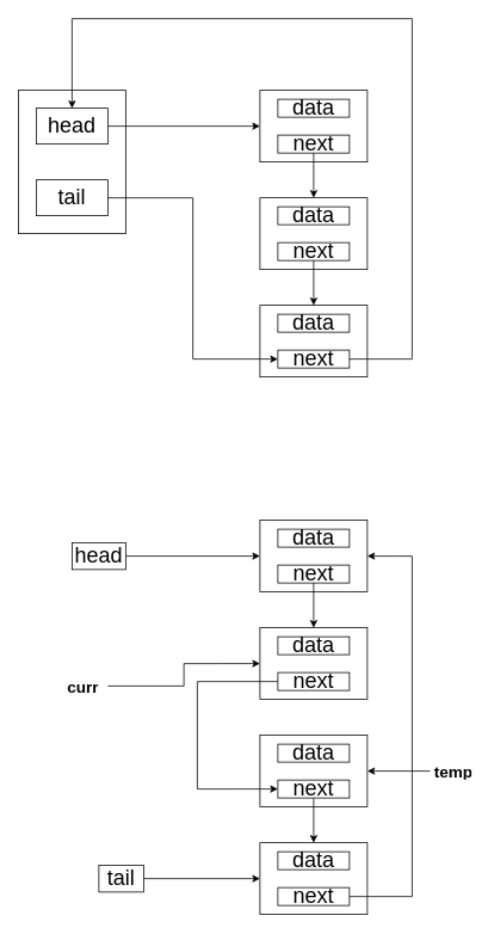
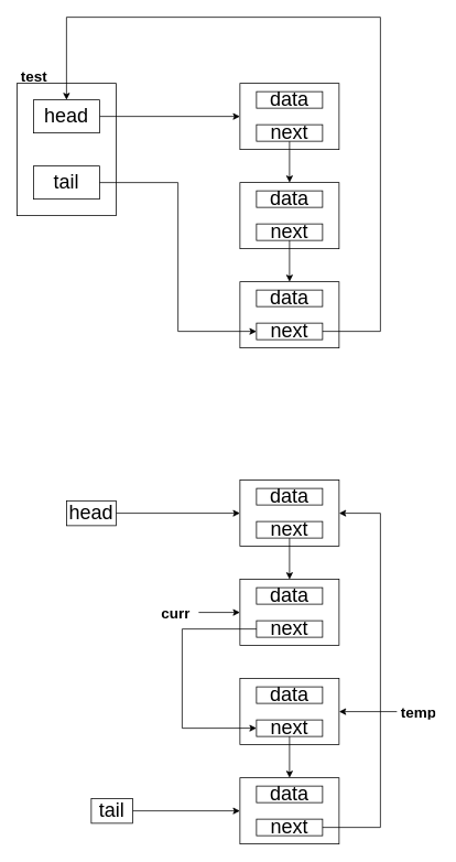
  <mxCell id="0" />
  <mxCell id="1" parent="0" />
  <mxCell id="2" value="" style="rounded=0;whiteSpace=wrap;html=1;fontSize=24;" vertex="1" parent="1"><mxGeometry x="290" y="100" width="120" height="80" as="geometry" /></mxCell>
  <mxCell id="3" value="data" style="rounded=0;whiteSpace=wrap;html=1;fontSize=24;" vertex="1" parent="1"><mxGeometry x="310" y="110" width="80" height="20" as="geometry" /></mxCell>
  <mxCell id="4" style="edgeStyle=orthogonalEdgeStyle;rounded=0;orthogonalLoop=1;jettySize=auto;html=1;entryX=0.5;entryY=0;entryDx=0;entryDy=0;fontSize=18;" edge="1" parent="1" source="5" target="6"><mxGeometry relative="1" as="geometry" /></mxCell>
  <mxCell id="5" value="next" style="rounded=0;whiteSpace=wrap;html=1;fontSize=24;" vertex="1" parent="1"><mxGeometry x="310" y="150" width="80" height="20" as="geometry" /></mxCell>
  <mxCell id="6" value="" style="rounded=0;whiteSpace=wrap;html=1;fontSize=24;" vertex="1" parent="1"><mxGeometry x="290" y="220" width="120" height="80" as="geometry" /></mxCell>
  <mxCell id="7" value="data" style="rounded=0;whiteSpace=wrap;html=1;fontSize=24;" vertex="1" parent="1"><mxGeometry x="310" y="230" width="80" height="20" as="geometry" /></mxCell>
  <mxCell id="8" value="next" style="rounded=0;whiteSpace=wrap;html=1;fontSize=24;" vertex="1" parent="1"><mxGeometry x="310" y="270" width="80" height="20" as="geometry" /></mxCell>
  <mxCell id="9" value="" style="rounded=0;whiteSpace=wrap;html=1;fontSize=24;" vertex="1" parent="1"><mxGeometry x="290" y="340" width="120" height="80" as="geometry" /></mxCell>
  <mxCell id="10" value="data" style="rounded=0;whiteSpace=wrap;html=1;fontSize=24;" vertex="1" parent="1"><mxGeometry x="310" y="350" width="80" height="20" as="geometry" /></mxCell>
  <mxCell id="11" value="next" style="rounded=0;whiteSpace=wrap;html=1;fontSize=24;" vertex="1" parent="1"><mxGeometry x="310" y="390" width="80" height="20" as="geometry" /></mxCell>
  <mxCell id="12" value="" style="rounded=0;whiteSpace=wrap;html=1;fontSize=24;" vertex="1" parent="1"><mxGeometry x="20" y="100" width="120" height="160" as="geometry" /></mxCell>
  <mxCell id="13" style="edgeStyle=orthogonalEdgeStyle;rounded=0;orthogonalLoop=1;jettySize=auto;html=1;entryX=0;entryY=0.5;entryDx=0;entryDy=0;fontSize=24;" edge="1" parent="1" source="14" target="2"><mxGeometry relative="1" as="geometry" /></mxCell>
  <mxCell id="14" value="head" style="rounded=0;whiteSpace=wrap;html=1;fontSize=24;" vertex="1" parent="1"><mxGeometry x="40" y="120" width="80" height="40" as="geometry" /></mxCell>
  <mxCell id="15" value="tail" style="rounded=0;whiteSpace=wrap;html=1;fontSize=24;" vertex="1" parent="1"><mxGeometry x="40" y="200" width="80" height="40" as="geometry" /></mxCell>
+ <mxCell id="16" value="&lt;h1 style=&quot;font-size: 18px;&quot;&gt;test&lt;/h1&gt;" style="text;html=1;strokeColor=none;fillColor=none;spacing=5;spacingTop=-20;whiteSpace=wrap;overflow=hidden;rounded=0;fontSize=18;" vertex="1" parent="1"><mxGeometry x="20" y="80" width="60" height="20" as="geometry" /></mxCell>
  <mxCell id="17" style="edgeStyle=orthogonalEdgeStyle;rounded=0;orthogonalLoop=1;jettySize=auto;html=1;entryX=0.5;entryY=0;entryDx=0;entryDy=0;fontSize=18;" edge="1" parent="1" source="8" target="9"><mxGeometry relative="1" as="geometry" /></mxCell>
  <mxCell id="18" style="edgeStyle=orthogonalEdgeStyle;rounded=0;orthogonalLoop=1;jettySize=auto;html=1;entryX=0;entryY=0.5;entryDx=0;entryDy=0;fontSize=24;" edge="1" parent="1" source="15" target="11"><mxGeometry relative="1" as="geometry" /></mxCell>
  <mxCell id="19" style="edgeStyle=orthogonalEdgeStyle;rounded=0;orthogonalLoop=1;jettySize=auto;html=1;exitX=1;exitY=0.5;exitDx=0;exitDy=0;fontSize=24;entryX=0.5;entryY=0;entryDx=0;entryDy=0;" edge="1" parent="1" source="11" target="14"><mxGeometry relative="1" as="geometry"><mxPoint x="90" as="targetPoint" y="20" /><Array as="points"><mxPoint x="460" y="400" /><mxPoint x="460" y="20" /><mxPoint x="80" y="20" /></Array></mxGeometry></mxCell>
  <mxCell id="20" value="" style="rounded=0;whiteSpace=wrap;html=1;fontSize=24;" vertex="1" parent="1"><mxGeometry x="290" y="579.97" width="120" height="80" as="geometry" /></mxCell>
  <mxCell id="21" value="data" style="rounded=0;whiteSpace=wrap;html=1;fontSize=24;" vertex="1" parent="1"><mxGeometry x="310" y="589.97" width="80" height="20" as="geometry" /></mxCell>
  <mxCell id="22" style="edgeStyle=orthogonalEdgeStyle;rounded=0;orthogonalLoop=1;jettySize=auto;html=1;entryX=0.5;entryY=0;entryDx=0;entryDy=0;fontSize=18;" edge="1" parent="1" source="23" target="24"><mxGeometry relative="1" as="geometry" /></mxCell>
  <mxCell id="23" value="next" style="rounded=0;whiteSpace=wrap;html=1;fontSize=24;" vertex="1" parent="1"><mxGeometry x="310" y="629.97" width="80" height="20" as="geometry" /></mxCell>
  <mxCell id="24" value="" style="rounded=0;whiteSpace=wrap;html=1;fontSize=24;" vertex="1" parent="1"><mxGeometry x="290" y="699.97" width="120" height="80" as="geometry" /></mxCell>
  <mxCell id="25" value="data" style="rounded=0;whiteSpace=wrap;html=1;fontSize=24;" vertex="1" parent="1"><mxGeometry x="310" y="709.97" width="80" height="20" as="geometry" /></mxCell>
  <mxCell id="26" value="next" style="rounded=0;whiteSpace=wrap;html=1;fontSize=24;" vertex="1" parent="1"><mxGeometry x="310" y="749.97" width="80" height="20" as="geometry" /></mxCell>
  <mxCell id="27" value="" style="rounded=0;whiteSpace=wrap;html=1;fontSize=24;" vertex="1" parent="1"><mxGeometry x="290" y="819.97" width="120" height="80" as="geometry" /></mxCell>
  <mxCell id="28" value="data" style="rounded=0;whiteSpace=wrap;html=1;fontSize=24;" vertex="1" parent="1"><mxGeometry x="310" y="829.97" width="80" height="20" as="geometry" /></mxCell>
  <mxCell id="29" style="edgeStyle=orthogonalEdgeStyle;rounded=0;orthogonalLoop=1;jettySize=auto;html=1;entryX=0.5;entryY=0;entryDx=0;entryDy=0;fontSize=18;" edge="1" parent="1" source="30" target="40"><mxGeometry relative="1" as="geometry" /></mxCell>
  <mxCell id="30" value="next" style="rounded=0;whiteSpace=wrap;html=1;fontSize=24;" vertex="1" parent="1"><mxGeometry x="310" y="869.97" width="80" height="20" as="geometry" /></mxCell>
  <mxCell id="31" style="edgeStyle=orthogonalEdgeStyle;rounded=0;orthogonalLoop=1;jettySize=auto;html=1;entryX=0;entryY=0.5;entryDx=0;entryDy=0;fontSize=18;" edge="1" parent="1" source="32" target="20"><mxGeometry relative="1" as="geometry" /></mxCell>
  <mxCell id="32" value="head" style="rounded=0;whiteSpace=wrap;html=1;fontSize=24;" vertex="1" parent="1"><mxGeometry x="80" y="604.96" width="60" height="30.03" as="geometry" /></mxCell>
  <mxCell id="33" style="edgeStyle=orthogonalEdgeStyle;rounded=0;orthogonalLoop=1;jettySize=auto;html=1;entryX=0;entryY=0.5;entryDx=0;entryDy=0;fontSize=18;" edge="1" parent="1" source="34" target="40"><mxGeometry relative="1" as="geometry" /></mxCell>
  <mxCell id="34" value="tail" style="rounded=0;whiteSpace=wrap;html=1;fontSize=24;" vertex="1" parent="1"><mxGeometry x="110" y="965" width="50" height="30" as="geometry" /></mxCell>
  <mxCell id="35" style="edgeStyle=orthogonalEdgeStyle;rounded=0;orthogonalLoop=1;jettySize=auto;html=1;entryX=0;entryY=0.5;entryDx=0;entryDy=0;fontSize=18;" edge="1" parent="1" source="36" target="24"><mxGeometry relative="1" as="geometry" /></mxCell>
- <mxCell id="36" value="&lt;h1 style=&quot;font-size: 18px;&quot;&gt;curr&lt;/h1&gt;" style="text;html=1;strokeColor=none;fillColor=none;spacing=5;spacingTop=-20;whiteSpace=wrap;overflow=hidden;rounded=0;fontSize=18;" vertex="1" parent="1"><mxGeometry x="70" y="754.97" width="50" height="20" as="geometry" /></mxCell>
+ <mxCell id="36" value="&lt;h1 style=&quot;font-size: 18px;&quot;&gt;curr&lt;/h1&gt;" style="text;html=1;strokeColor=none;fillColor=none;spacing=5;spacingTop=-20;whiteSpace=wrap;overflow=hidden;rounded=0;fontSize=18;" vertex="1" parent="1"><mxGeometry x="190" y="729.97" width="50" height="20" as="geometry" /></mxCell>
  <mxCell id="37" style="edgeStyle=orthogonalEdgeStyle;rounded=0;orthogonalLoop=1;jettySize=auto;html=1;entryX=0;entryY=0.5;entryDx=0;entryDy=0;fontSize=18;" edge="1" parent="1" source="26" target="30"><mxGeometry relative="1" as="geometry"><Array as="points"><mxPoint x="220" y="760" /><mxPoint x="220" y="880" /></Array></mxGeometry></mxCell>
  <mxCell id="38" style="edgeStyle=orthogonalEdgeStyle;rounded=0;orthogonalLoop=1;jettySize=auto;html=1;entryX=1;entryY=0.5;entryDx=0;entryDy=0;fontSize=18;" edge="1" parent="1" source="39" target="27"><mxGeometry relative="1" as="geometry" /></mxCell>
  <mxCell id="39" value="&lt;h1 style=&quot;font-size: 18px;&quot;&gt;temp&lt;/h1&gt;" style="text;html=1;strokeColor=none;fillColor=none;spacing=5;spacingTop=-20;whiteSpace=wrap;overflow=hidden;rounded=0;fontSize=18;" vertex="1" parent="1"><mxGeometry x="480" y="849.97" width="50" height="20" as="geometry" /></mxCell>
  <mxCell id="40" value="" style="rounded=0;whiteSpace=wrap;html=1;fontSize=24;" vertex="1" parent="1"><mxGeometry x="290" y="940" width="120" height="80" as="geometry" /></mxCell>
  <mxCell id="41" value="data" style="rounded=0;whiteSpace=wrap;html=1;fontSize=24;" vertex="1" parent="1"><mxGeometry x="310" y="950" width="80" height="20" as="geometry" /></mxCell>
  <mxCell id="42" value="next" style="rounded=0;whiteSpace=wrap;html=1;fontSize=24;" vertex="1" parent="1"><mxGeometry x="310" y="990" width="80" height="20" as="geometry" /></mxCell>
  <mxCell id="43" style="edgeStyle=orthogonalEdgeStyle;rounded=0;orthogonalLoop=1;jettySize=auto;html=1;exitX=1;exitY=0.5;exitDx=0;exitDy=0;fontSize=24;entryX=1;entryY=0.5;entryDx=0;entryDy=0;" edge="1" parent="1" source="42" target="20"><mxGeometry relative="1" as="geometry"><mxPoint x="90" y="499.97" as="targetPoint" /><Array as="points"><mxPoint x="460" y="1000" /><mxPoint x="460" y="620" /></Array></mxGeometry></mxCell>
